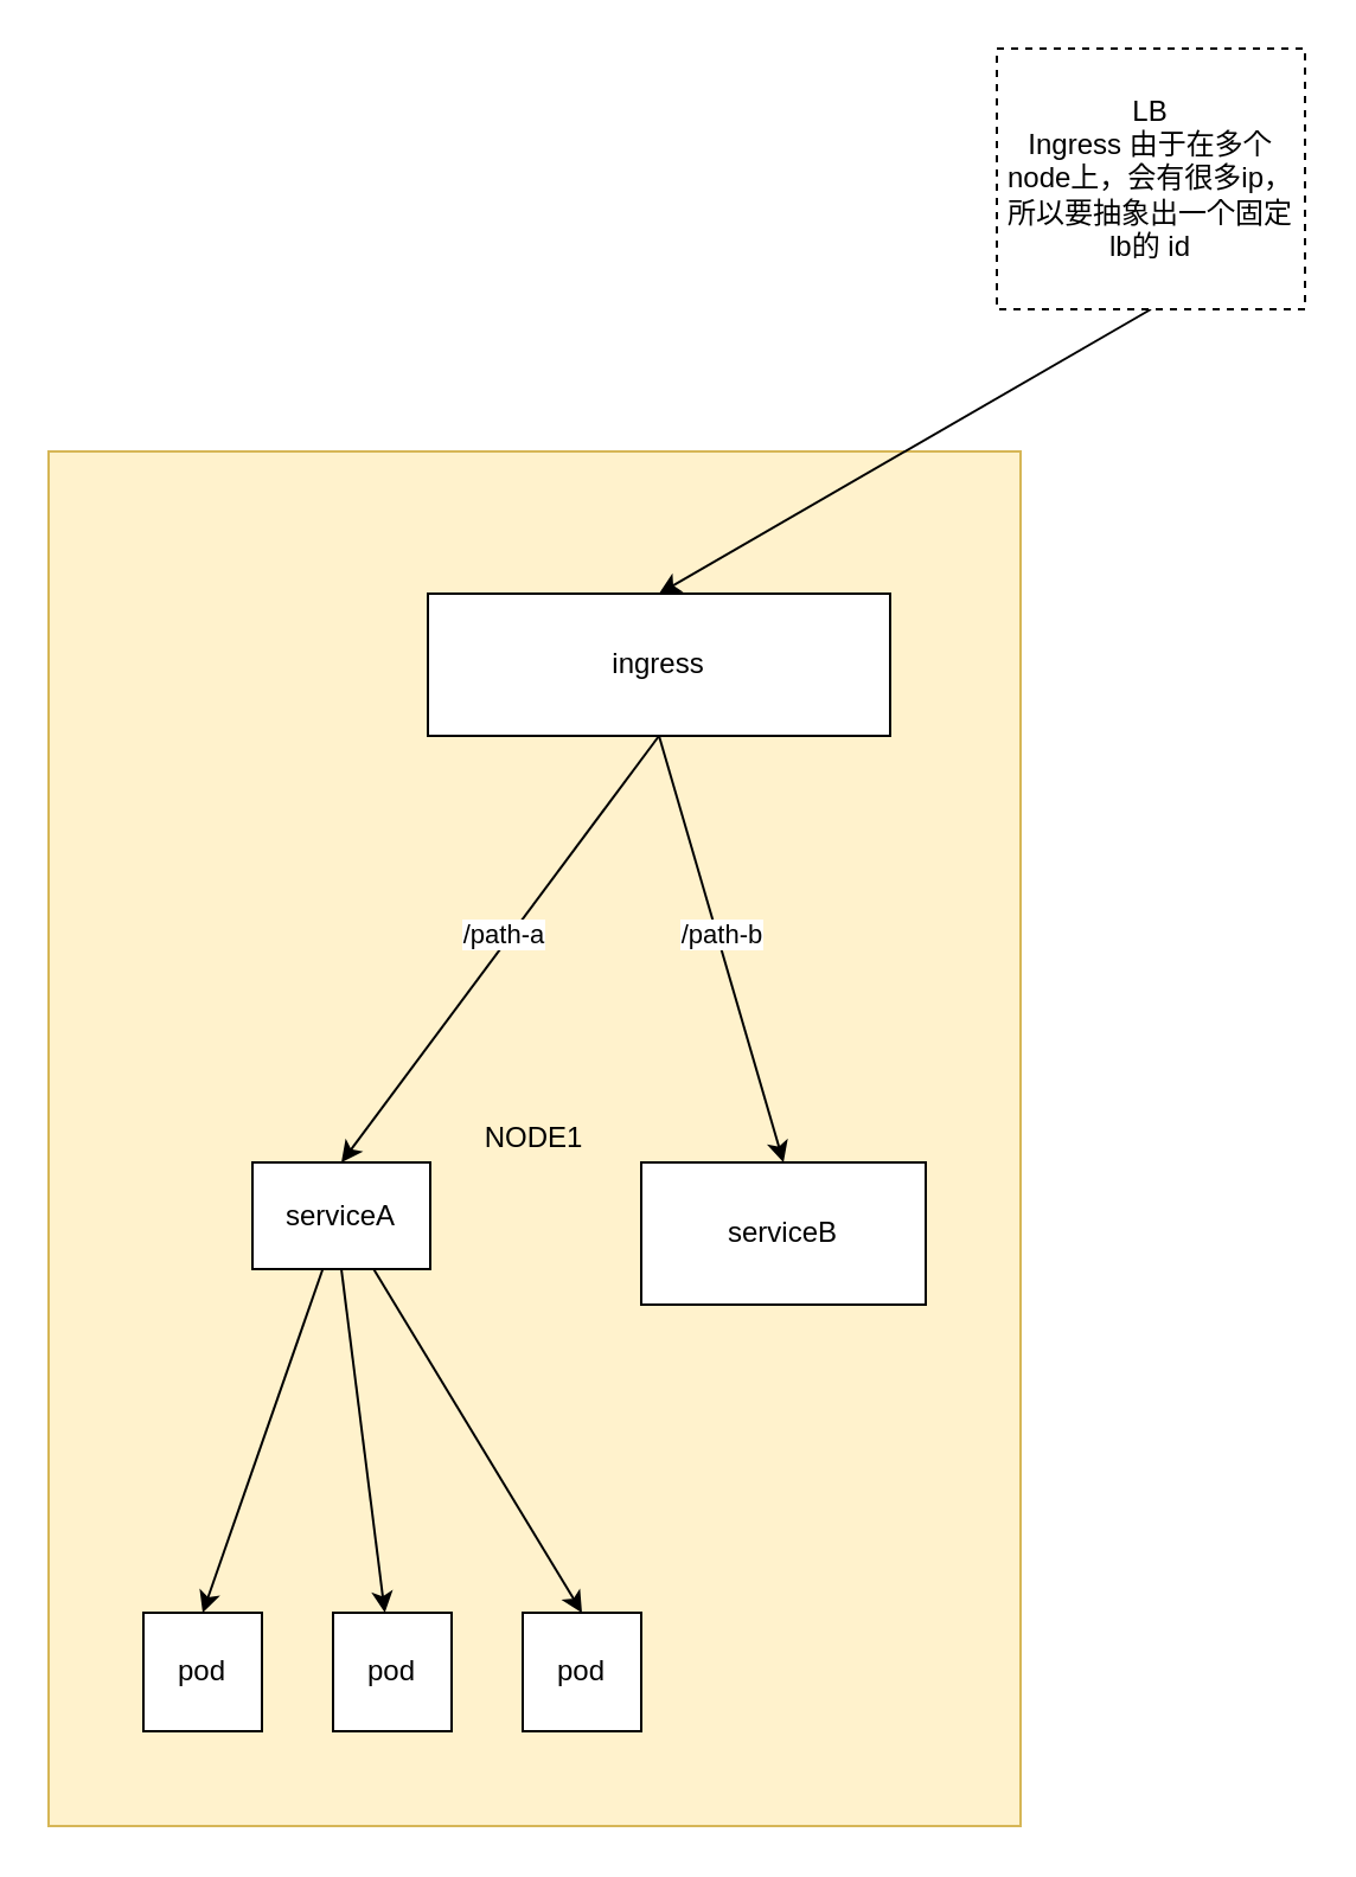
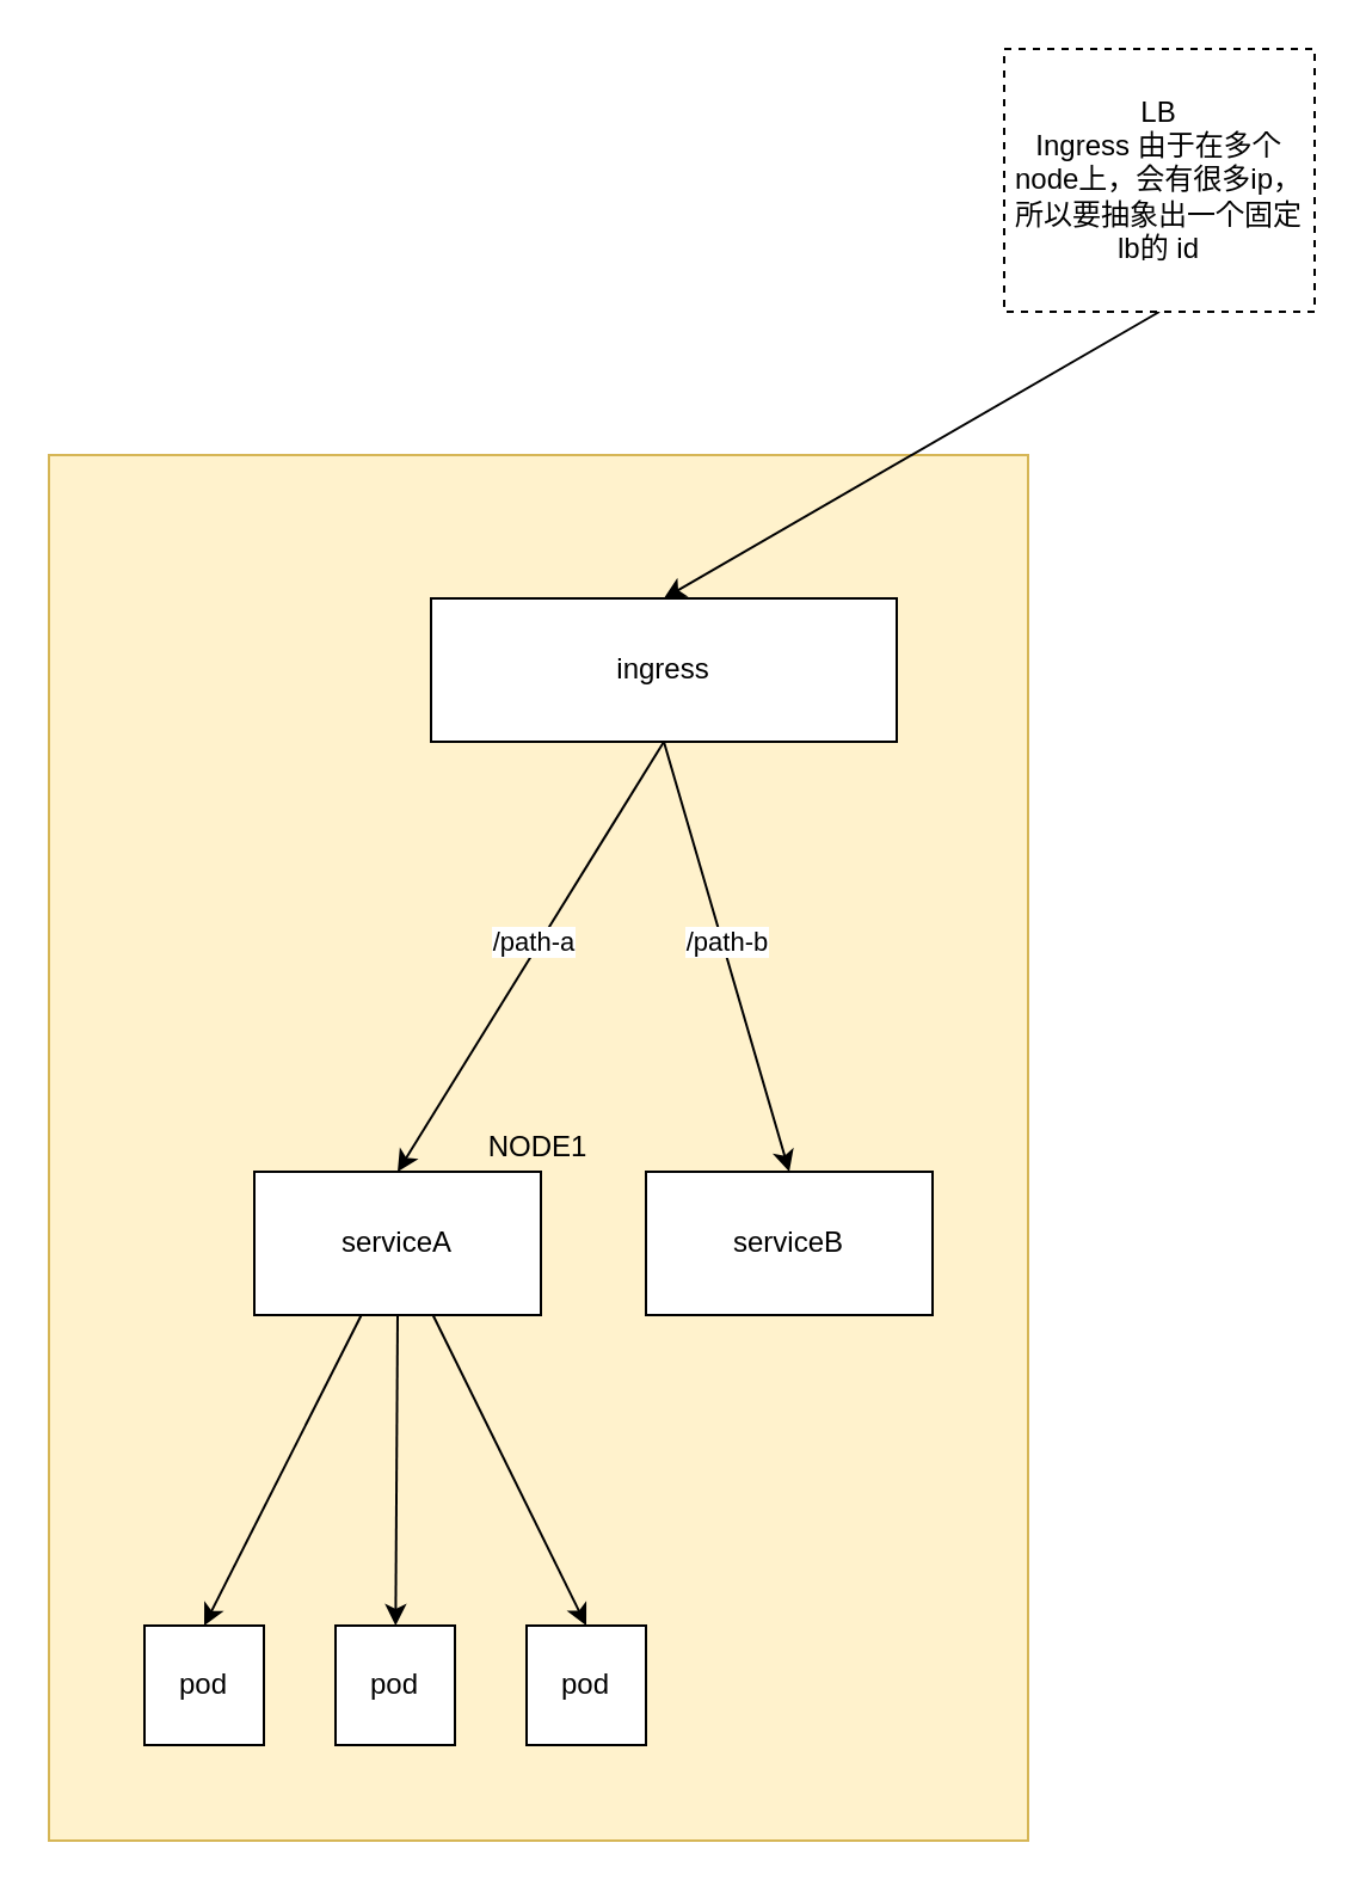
  <mxCell id="0" />
  <mxCell id="1" parent="0" />
  <mxCell id="2" value="NODE1" style="rounded=0;whiteSpace=wrap;html=1;fillColor=#fff2cc;strokeColor=#d6b656;" vertex="1" parent="1"><mxGeometry x="20" y="190" width="410" height="580" as="geometry" /></mxCell>
  <mxCell id="3" style="rounded=0;orthogonalLoop=1;jettySize=auto;html=1;entryX=0.5;entryY=0;entryDx=0;entryDy=0;" edge="1" parent="1" source="6" target="7"><mxGeometry relative="1" as="geometry" /></mxCell>
  <mxCell id="4" style="edgeStyle=none;rounded=0;orthogonalLoop=1;jettySize=auto;html=1;exitX=0.5;exitY=1;exitDx=0;exitDy=0;" edge="1" parent="1" source="6" target="8"><mxGeometry relative="1" as="geometry" /></mxCell>
  <mxCell id="5" style="edgeStyle=none;rounded=0;orthogonalLoop=1;jettySize=auto;html=1;entryX=0.5;entryY=0;entryDx=0;entryDy=0;" edge="1" parent="1" source="6" target="9"><mxGeometry relative="1" as="geometry" /></mxCell>
- <mxCell id="6" value="serviceA" style="rounded=0;whiteSpace=wrap;html=1;" vertex="1" parent="1"><mxGeometry x="106" y="490" width="75" height="45" as="geometry" /></mxCell>
+ <mxCell id="6" value="serviceA" style="rounded=0;whiteSpace=wrap;html=1;" vertex="1" parent="1"><mxGeometry x="106" y="490" width="120" height="60" as="geometry" /></mxCell>
  <mxCell id="7" value="pod" style="rounded=0;whiteSpace=wrap;html=1;" vertex="1" parent="1"><mxGeometry x="60" y="680" width="50" height="50" as="geometry" /></mxCell>
  <mxCell id="8" value="pod" style="rounded=0;whiteSpace=wrap;html=1;" vertex="1" parent="1"><mxGeometry x="140" y="680" width="50" height="50" as="geometry" /></mxCell>
  <mxCell id="9" value="pod" style="rounded=0;whiteSpace=wrap;html=1;" vertex="1" parent="1"><mxGeometry x="220" y="680" width="50" height="50" as="geometry" /></mxCell>
  <mxCell id="10" style="edgeStyle=none;rounded=0;orthogonalLoop=1;jettySize=auto;html=1;exitX=0.5;exitY=1;exitDx=0;exitDy=0;entryX=0.5;entryY=0;entryDx=0;entryDy=0;" edge="1" parent="1" source="14" target="6"><mxGeometry relative="1" as="geometry" /></mxCell>
  <mxCell id="11" value="/path-a" style="edgeLabel;html=1;align=center;verticalAlign=middle;resizable=0;points=[];" vertex="1" connectable="0" parent="10"><mxGeometry x="-0.053" y="-3" relative="1" as="geometry"><mxPoint as="offset" /></mxGeometry></mxCell>
  <mxCell id="12" style="edgeStyle=none;rounded=0;orthogonalLoop=1;jettySize=auto;html=1;exitX=0.5;exitY=1;exitDx=0;exitDy=0;entryX=0.5;entryY=0;entryDx=0;entryDy=0;" edge="1" parent="1" source="14" target="15"><mxGeometry relative="1" as="geometry" /></mxCell>
  <mxCell id="13" value="/path-b" style="edgeLabel;html=1;align=center;verticalAlign=middle;resizable=0;points=[];" vertex="1" connectable="0" parent="12"><mxGeometry x="-0.071" y="1" relative="1" as="geometry"><mxPoint x="1" as="offset" /></mxGeometry></mxCell>
  <mxCell id="14" value="ingress" style="rounded=0;whiteSpace=wrap;html=1;" vertex="1" parent="1"><mxGeometry x="180" y="250" width="195" height="60" as="geometry" /></mxCell>
  <mxCell id="15" value="serviceB" style="rounded=0;whiteSpace=wrap;html=1;" vertex="1" parent="1"><mxGeometry x="270" y="490" width="120" height="60" as="geometry" /></mxCell>
  <mxCell id="16" style="edgeStyle=none;rounded=0;orthogonalLoop=1;jettySize=auto;html=1;exitX=0.5;exitY=1;exitDx=0;exitDy=0;entryX=0.5;entryY=0;entryDx=0;entryDy=0;" edge="1" parent="1" source="17" target="14"><mxGeometry relative="1" as="geometry" /></mxCell>
  <mxCell id="17" value="LB&lt;br&gt;Ingress 由于在多个node上，会有很多ip，所以要抽象出一个固定 &lt;br&gt;lb的 id" style="whiteSpace=wrap;html=1;dashed=1;" vertex="1" parent="1"><mxGeometry x="420" y="20" width="130" height="110" as="geometry" /></mxCell>
